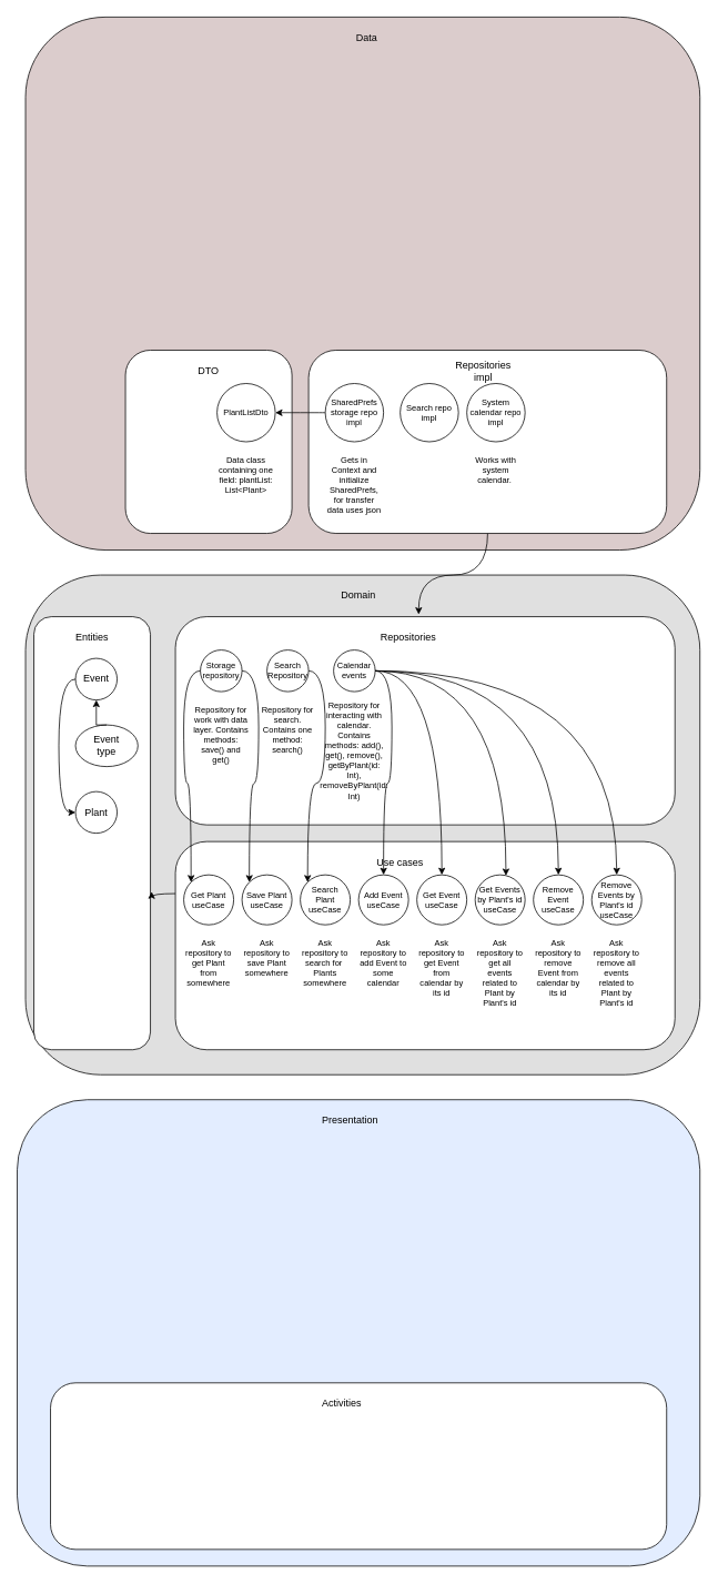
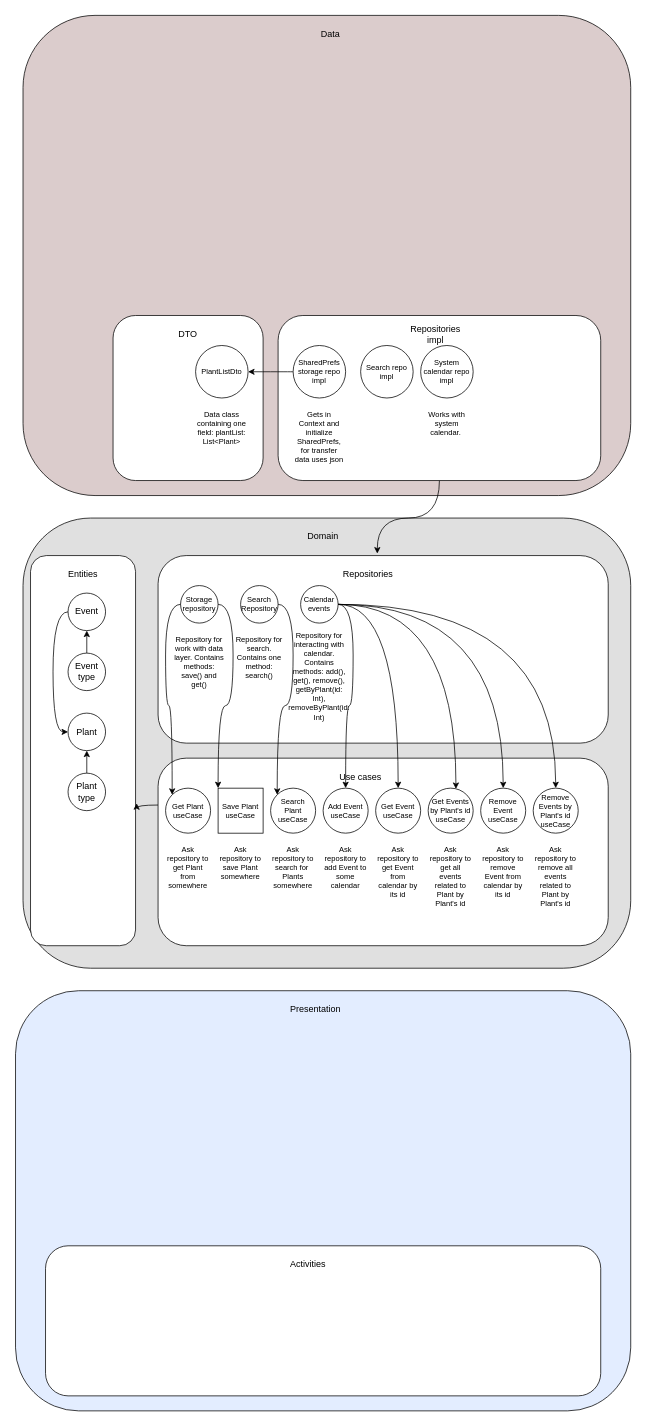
  <mxCell id="0" />
  <mxCell id="1" parent="0" />
  <mxCell id="2" value="" style="rounded=1;whiteSpace=wrap;html=1;fillColor=#E0E0E0;" vertex="1" parent="1"><mxGeometry x="30" y="690" width="810" height="600" as="geometry" /></mxCell>
  <mxCell id="3" value="" style="rounded=1;whiteSpace=wrap;html=1;fillColor=default;fontColor=#333333;strokeColor=#000000;strokeWidth=1;" vertex="1" parent="1"><mxGeometry x="40" y="740" width="140" height="520" as="geometry" /></mxCell>
  <mxCell id="4" value="Entities" style="text;html=1;strokeColor=none;fillColor=none;align=center;verticalAlign=middle;whiteSpace=wrap;rounded=0;" vertex="1" parent="1"><mxGeometry x="80" width="60" height="30" as="geometry" y="750" /></mxCell>
  <mxCell id="5" value="" style="rounded=1;whiteSpace=wrap;html=1;fillColor=#E3EDFF;" vertex="1" parent="1"><mxGeometry x="20" y="1320" width="820" height="560" as="geometry" /></mxCell>
  <mxCell id="6" value="" style="rounded=1;whiteSpace=wrap;html=1;fillColor=#dbcccc;" vertex="1" parent="1"><mxGeometry x="30" y="20" width="810" height="640" as="geometry" /></mxCell>
  <mxCell id="7" value="Data" style="text;html=1;strokeColor=none;fillColor=none;align=center;verticalAlign=middle;whiteSpace=wrap;rounded=0;" vertex="1" parent="1"><mxGeometry x="410" y="30" width="60" height="30" as="geometry" /></mxCell>
  <mxCell id="8" value="Presentation&lt;br&gt;" style="text;html=1;strokeColor=none;fillColor=none;align=center;verticalAlign=middle;whiteSpace=wrap;rounded=0;" vertex="1" parent="1"><mxGeometry x="390" y="1330" width="60" height="30" as="geometry" /></mxCell>
  <mxCell id="9" value="Plant" style="ellipse;whiteSpace=wrap;html=1;aspect=fixed;fillColor=none;" vertex="1" parent="1"><mxGeometry x="90" y="950" width="50" height="50" as="geometry" /></mxCell>
  <mxCell id="10" style="edgeStyle=orthogonalEdgeStyle;curved=1;rounded=0;orthogonalLoop=1;jettySize=auto;html=1;exitX=0;exitY=0.5;exitDx=0;exitDy=0;entryX=0;entryY=0.5;entryDx=0;entryDy=0;" edge="1" parent="1" source="11" target="9"><mxGeometry relative="1" as="geometry" /></mxCell>
  <mxCell id="11" value="Event" style="ellipse;whiteSpace=wrap;html=1;aspect=fixed;fillColor=none;" vertex="1" parent="1"><mxGeometry x="90" y="790" width="50" height="50" as="geometry" /></mxCell>
  <mxCell id="12" style="edgeStyle=orthogonalEdgeStyle;rounded=0;orthogonalLoop=1;jettySize=auto;html=1;exitX=0.5;exitY=0;exitDx=0;exitDy=0;entryX=0.5;entryY=1;entryDx=0;entryDy=0;" edge="1" parent="1" source="13" target="11"><mxGeometry relative="1" as="geometry" /></mxCell>
- <mxCell id="13" value="Event&lt;br&gt;type" style="ellipse;whiteSpace=wrap;html=1;aspect=fixed;fillColor=none;" vertex="1" parent="1"><mxGeometry x="90" y="870" width="75" height="50" as="geometry" /></mxCell>
+ <mxCell id="13" value="Event&lt;br&gt;type" style="ellipse;whiteSpace=wrap;html=1;aspect=fixed;fillColor=none;" vertex="1" parent="1"><mxGeometry x="90" y="870" width="50" height="50" as="geometry" /></mxCell>
+ <mxCell id="14" style="edgeStyle=orthogonalEdgeStyle;rounded=0;orthogonalLoop=1;jettySize=auto;html=1;exitX=0.5;exitY=0;exitDx=0;exitDy=0;entryX=0.5;entryY=1;entryDx=0;entryDy=0;" edge="1" parent="1" source="15" target="9"><mxGeometry relative="1" as="geometry" /></mxCell>
+ <mxCell id="15" value="Plant&lt;br&gt;type" style="ellipse;whiteSpace=wrap;html=1;aspect=fixed;fillColor=none;" vertex="1" parent="1"><mxGeometry x="90" y="1030" width="50" height="50" as="geometry" /></mxCell>
  <mxCell id="16" style="edgeStyle=orthogonalEdgeStyle;curved=1;rounded=0;orthogonalLoop=1;jettySize=auto;html=1;exitX=0;exitY=0.25;exitDx=0;exitDy=0;entryX=1.011;entryY=0.635;entryDx=0;entryDy=0;entryPerimeter=0;" edge="1" parent="1" source="17" target="3"><mxGeometry relative="1" as="geometry" /></mxCell>
  <mxCell id="17" value="" style="rounded=1;whiteSpace=wrap;html=1;fillColor=default;" vertex="1" parent="1"><mxGeometry x="210" y="1010" width="600" height="250" as="geometry" /></mxCell>
  <mxCell id="18" value="Use cases" style="text;html=1;strokeColor=none;fillColor=none;align=center;verticalAlign=middle;whiteSpace=wrap;rounded=0;" vertex="1" parent="1"><mxGeometry x="450" y="1020" width="60" height="30" as="geometry" /></mxCell>
  <mxCell id="19" value="" style="rounded=1;whiteSpace=wrap;html=1;fillColor=default;" vertex="1" parent="1"><mxGeometry x="210" y="740" width="600" height="250" as="geometry" /></mxCell>
  <mxCell id="20" value="Repositories" style="text;html=1;strokeColor=none;fillColor=none;align=center;verticalAlign=middle;whiteSpace=wrap;rounded=0;" vertex="1" parent="1"><mxGeometry x="460" width="60" height="30" as="geometry" y="750" /></mxCell>
  <mxCell id="21" value="Get Plant useCase" style="ellipse;whiteSpace=wrap;html=1;aspect=fixed;fillColor=none;fontSize=10;spacing=2;" vertex="1" parent="1"><mxGeometry x="220" y="1050" width="60" height="60" as="geometry" /></mxCell>
  <mxCell id="22" value="Search Plant useCase" style="ellipse;whiteSpace=wrap;html=1;aspect=fixed;fillColor=none;fontSize=10;spacing=3;" vertex="1" parent="1"><mxGeometry x="360" y="1050" width="60" height="60" as="geometry" /></mxCell>
- <mxCell id="23" value="Save Plant useCase" style="ellipse;whiteSpace=wrap;html=1;aspect=fixed;fillColor=none;fontSize=10;spacing=2;" vertex="1" parent="1"><mxGeometry x="290" y="1050" width="60" height="60" as="geometry" /></mxCell>
+ <mxCell id="23" value="Save Plant useCase" style="whiteSpace=wrap;html=1;aspect=fixed;fillColor=none;fontSize=10;spacing=2;rounded=0;" vertex="1" parent="1"><mxGeometry x="290" y="1050" width="60" height="60" as="geometry" /></mxCell>
  <mxCell id="24" value="Add Event useCase" style="ellipse;whiteSpace=wrap;html=1;aspect=fixed;fillColor=none;fontSize=10;spacing=3;" vertex="1" parent="1"><mxGeometry x="430" y="1050" width="60" height="60" as="geometry" /></mxCell>
  <mxCell id="25" value="Get Event useCase" style="ellipse;whiteSpace=wrap;html=1;aspect=fixed;fillColor=none;fontSize=10;" vertex="1" parent="1"><mxGeometry x="500" y="1050" width="60" height="60" as="geometry" /></mxCell>
  <mxCell id="26" value="Ask repository to get Plant from somewhere" style="text;html=1;strokeColor=none;fillColor=none;align=center;verticalAlign=top;whiteSpace=wrap;rounded=0;fontSize=10;" vertex="1" parent="1"><mxGeometry x="220" y="1120" width="60" height="120" as="geometry" /></mxCell>
  <mxCell id="27" value="Ask repository to search for&amp;nbsp; Plants somewhere" style="text;html=1;strokeColor=none;fillColor=none;align=center;verticalAlign=top;whiteSpace=wrap;rounded=0;fontSize=10;" vertex="1" parent="1"><mxGeometry x="360" y="1120" width="60" height="130" as="geometry" /></mxCell>
  <mxCell id="28" style="edgeStyle=orthogonalEdgeStyle;curved=1;rounded=0;orthogonalLoop=1;jettySize=auto;html=1;exitX=0;exitY=0.5;exitDx=0;exitDy=0;entryX=0;entryY=0;entryDx=0;entryDy=0;" edge="1" parent="1" source="30" target="21"><mxGeometry relative="1" as="geometry" /></mxCell>
  <mxCell id="29" style="edgeStyle=orthogonalEdgeStyle;curved=1;rounded=0;orthogonalLoop=1;jettySize=auto;html=1;exitX=1;exitY=0.5;exitDx=0;exitDy=0;entryX=0;entryY=0;entryDx=0;entryDy=0;" edge="1" parent="1" source="30" target="23"><mxGeometry relative="1" as="geometry" /></mxCell>
  <mxCell id="30" value="Storage repository" style="ellipse;whiteSpace=wrap;html=1;aspect=fixed;fillColor=none;fontSize=10;" vertex="1" parent="1"><mxGeometry x="240" y="780" width="50" height="50" as="geometry" /></mxCell>
  <mxCell id="31" style="edgeStyle=orthogonalEdgeStyle;curved=1;rounded=0;orthogonalLoop=1;jettySize=auto;html=1;exitX=1;exitY=0.5;exitDx=0;exitDy=0;entryX=0;entryY=0;entryDx=0;entryDy=0;" edge="1" parent="1" source="32" target="22"><mxGeometry relative="1" as="geometry" /></mxCell>
  <mxCell id="32" value="Search Repository" style="ellipse;whiteSpace=wrap;html=1;aspect=fixed;fillColor=none;fontSize=10;verticalAlign=middle;" vertex="1" parent="1"><mxGeometry x="320" y="780" width="50" height="50" as="geometry" /></mxCell>
  <mxCell id="33" value="Ask repository to save Plant somewhere" style="text;html=1;strokeColor=none;fillColor=none;align=center;verticalAlign=top;whiteSpace=wrap;rounded=0;fontSize=10;" vertex="1" parent="1"><mxGeometry x="290" y="1120" width="60" height="130" as="geometry" /></mxCell>
  <mxCell id="34" value="Repository for work with data layer. Contains methods: save() and get()" style="text;html=1;strokeColor=none;fillColor=none;align=center;verticalAlign=top;whiteSpace=wrap;rounded=0;fontSize=10;" vertex="1" parent="1"><mxGeometry x="230" y="840" width="70" height="80" as="geometry" /></mxCell>
  <mxCell id="35" value="Repository for search. Contains one method: search()" style="text;html=1;strokeColor=none;fillColor=none;align=center;verticalAlign=top;whiteSpace=wrap;rounded=0;fontSize=10;" vertex="1" parent="1"><mxGeometry x="310" y="840" width="70" height="80" as="geometry" /></mxCell>
  <mxCell id="36" value="Domain" style="text;html=1;strokeColor=none;fillColor=none;align=center;verticalAlign=middle;whiteSpace=wrap;rounded=0;" vertex="1" parent="1"><mxGeometry x="400" y="700" width="60" height="30" as="geometry" /></mxCell>
  <mxCell id="37" value="" style="rounded=1;whiteSpace=wrap;html=1;fillColor=default;" vertex="1" parent="1"><mxGeometry x="60" y="1660" width="740" height="200" as="geometry" /></mxCell>
  <mxCell id="38" value="Activities" style="text;html=1;strokeColor=none;fillColor=none;align=center;verticalAlign=middle;whiteSpace=wrap;rounded=0;" vertex="1" parent="1"><mxGeometry x="380" y="1670" width="60" height="30" as="geometry" /></mxCell>
  <mxCell id="39" style="edgeStyle=orthogonalEdgeStyle;curved=1;rounded=0;orthogonalLoop=1;jettySize=auto;html=1;exitX=0.5;exitY=1;exitDx=0;exitDy=0;entryX=0.487;entryY=-0.011;entryDx=0;entryDy=0;entryPerimeter=0;" edge="1" parent="1" source="40" target="19"><mxGeometry relative="1" as="geometry" /></mxCell>
  <mxCell id="40" value="" style="rounded=1;whiteSpace=wrap;html=1;" vertex="1" parent="1"><mxGeometry x="370" y="420" width="430" height="220" as="geometry" /></mxCell>
  <mxCell id="41" value="SharedPrefs storage repo impl" style="ellipse;whiteSpace=wrap;html=1;aspect=fixed;spacing=2;fontSize=10;" vertex="1" parent="1"><mxGeometry x="390" y="460" width="70" height="70" as="geometry" /></mxCell>
  <mxCell id="42" value="Search repo impl" style="ellipse;whiteSpace=wrap;html=1;aspect=fixed;fontSize=10;" vertex="1" parent="1"><mxGeometry x="480" y="460" width="70" height="70" as="geometry" /></mxCell>
  <mxCell id="43" value="Repositories impl" style="text;html=1;strokeColor=none;fillColor=none;align=center;verticalAlign=middle;whiteSpace=wrap;rounded=0;" vertex="1" parent="1"><mxGeometry x="550" y="430" width="60" height="30" as="geometry" /></mxCell>
  <mxCell id="44" style="edgeStyle=orthogonalEdgeStyle;curved=1;rounded=0;orthogonalLoop=1;jettySize=auto;html=1;exitX=1;exitY=0.5;exitDx=0;exitDy=0;entryX=0.5;entryY=0;entryDx=0;entryDy=0;" edge="1" parent="1" source="49" target="24"><mxGeometry relative="1" as="geometry" /></mxCell>
  <mxCell id="45" style="edgeStyle=orthogonalEdgeStyle;curved=1;rounded=0;orthogonalLoop=1;jettySize=auto;html=1;exitX=1;exitY=0.5;exitDx=0;exitDy=0;entryX=0.5;entryY=0;entryDx=0;entryDy=0;" edge="1" parent="1" source="49" target="25"><mxGeometry relative="1" as="geometry" /></mxCell>
  <mxCell id="46" style="edgeStyle=orthogonalEdgeStyle;curved=1;rounded=0;orthogonalLoop=1;jettySize=auto;html=1;exitX=1;exitY=0.5;exitDx=0;exitDy=0;entryX=0.617;entryY=0.017;entryDx=0;entryDy=0;entryPerimeter=0;" edge="1" parent="1" source="49" target="53"><mxGeometry relative="1" as="geometry" /></mxCell>
  <mxCell id="47" style="edgeStyle=orthogonalEdgeStyle;curved=1;rounded=0;orthogonalLoop=1;jettySize=auto;html=1;exitX=1;exitY=0.5;exitDx=0;exitDy=0;entryX=0.5;entryY=0;entryDx=0;entryDy=0;" edge="1" parent="1" source="49" target="55"><mxGeometry relative="1" as="geometry" /></mxCell>
  <mxCell id="48" style="edgeStyle=orthogonalEdgeStyle;curved=1;rounded=0;orthogonalLoop=1;jettySize=auto;html=1;exitX=1;exitY=0.5;exitDx=0;exitDy=0;" edge="1" parent="1" source="49" target="57"><mxGeometry relative="1" as="geometry" /></mxCell>
  <mxCell id="49" value="Calendar events" style="ellipse;whiteSpace=wrap;html=1;aspect=fixed;fillColor=none;fontSize=10;" vertex="1" parent="1"><mxGeometry x="400" y="780" width="50" height="50" as="geometry" /></mxCell>
  <mxCell id="50" value="Repository for interacting with calendar. Contains methods: add(),&lt;br&gt;get(), remove(), getByPlant(id: Int), removeByPlant(id: Int)" style="text;html=1;strokeColor=none;fillColor=none;align=center;verticalAlign=top;whiteSpace=wrap;rounded=0;fontSize=10;spacing=7;" vertex="1" parent="1"><mxGeometry x="390" y="830" width="70" height="150" as="geometry" /></mxCell>
  <mxCell id="51" value="Ask repository to get Event from calendar by its id" style="text;html=1;strokeColor=none;fillColor=none;align=center;verticalAlign=top;whiteSpace=wrap;rounded=0;fontSize=10;" vertex="1" parent="1"><mxGeometry x="500" y="1120" width="60" height="130" as="geometry" /></mxCell>
  <mxCell id="52" value="Ask repository to add Event to some calendar" style="text;html=1;strokeColor=none;fillColor=none;align=center;verticalAlign=top;whiteSpace=wrap;rounded=0;fontSize=10;" vertex="1" parent="1"><mxGeometry x="430" y="1120" width="60" height="130" as="geometry" /></mxCell>
  <mxCell id="53" value="Get Events by Plant's id useCase" style="ellipse;whiteSpace=wrap;html=1;aspect=fixed;fillColor=none;fontSize=10;" vertex="1" parent="1"><mxGeometry x="570" y="1050" width="60" height="60" as="geometry" /></mxCell>
  <mxCell id="54" value="Ask repository to get all events related to Plant by Plant's id" style="text;html=1;strokeColor=none;fillColor=none;align=center;verticalAlign=top;whiteSpace=wrap;rounded=0;fontSize=10;" vertex="1" parent="1"><mxGeometry x="570" y="1120" width="60" height="130" as="geometry" /></mxCell>
  <mxCell id="55" value="Remove Event useCase" style="ellipse;whiteSpace=wrap;html=1;aspect=fixed;fillColor=none;fontSize=10;" vertex="1" parent="1"><mxGeometry x="640" y="1050" width="60" height="60" as="geometry" /></mxCell>
  <mxCell id="56" value="Ask repository to remove Event from calendar by its id" style="text;html=1;strokeColor=none;fillColor=none;align=center;verticalAlign=top;whiteSpace=wrap;rounded=0;fontSize=10;" vertex="1" parent="1"><mxGeometry x="640" y="1120" width="60" height="130" as="geometry" /></mxCell>
  <mxCell id="57" value="Remove Events by Plant's id useCase" style="ellipse;whiteSpace=wrap;html=1;aspect=fixed;fillColor=none;fontSize=10;" vertex="1" parent="1"><mxGeometry x="710" y="1050" width="60" height="60" as="geometry" /></mxCell>
  <mxCell id="58" value="Ask repository to remove all events related to Plant by Plant's id" style="text;html=1;strokeColor=none;fillColor=none;align=center;verticalAlign=top;whiteSpace=wrap;rounded=0;fontSize=10;" vertex="1" parent="1"><mxGeometry x="710" y="1120" width="60" height="130" as="geometry" /></mxCell>
  <mxCell id="59" value="Gets in Context and initialize SharedPrefs, for transfer data uses json" style="text;html=1;strokeColor=none;fillColor=none;align=center;verticalAlign=top;whiteSpace=wrap;rounded=0;fontSize=10;" vertex="1" parent="1"><mxGeometry x="390" y="540" width="70" height="80" as="geometry" /></mxCell>
  <mxCell id="60" value="" style="rounded=1;whiteSpace=wrap;html=1;" vertex="1" parent="1"><mxGeometry x="150" y="420" width="200" height="220" as="geometry" /></mxCell>
  <mxCell id="61" value="DTO" style="text;html=1;strokeColor=none;fillColor=none;align=center;verticalAlign=middle;whiteSpace=wrap;rounded=0;" vertex="1" parent="1"><mxGeometry x="220" y="430" width="60" height="30" as="geometry" /></mxCell>
  <mxCell id="62" value="PlantListDto" style="ellipse;whiteSpace=wrap;html=1;aspect=fixed;spacing=2;fontSize=10;" vertex="1" parent="1"><mxGeometry x="260" y="460" width="70" height="70" as="geometry" /></mxCell>
  <mxCell id="63" value="Data class containing one field: plantList: List&amp;lt;Plant&amp;gt;" style="text;html=1;strokeColor=none;fillColor=none;align=center;verticalAlign=top;whiteSpace=wrap;rounded=0;fontSize=10;" vertex="1" parent="1"><mxGeometry x="260" y="540" width="70" height="80" as="geometry" /></mxCell>
  <mxCell id="64" style="edgeStyle=orthogonalEdgeStyle;curved=1;rounded=0;orthogonalLoop=1;jettySize=auto;html=1;exitX=0;exitY=0.5;exitDx=0;exitDy=0;entryX=1;entryY=0.5;entryDx=0;entryDy=0;" edge="1" parent="1" source="41" target="62"><mxGeometry relative="1" as="geometry" /></mxCell>
  <mxCell id="65" value="System calendar repo impl" style="ellipse;whiteSpace=wrap;html=1;aspect=fixed;fontSize=10;" vertex="1" parent="1"><mxGeometry x="560" y="460" width="70" height="70" as="geometry" /></mxCell>
  <mxCell id="66" value="Works with system calendar.&amp;nbsp;" style="text;html=1;strokeColor=none;fillColor=none;align=center;verticalAlign=top;whiteSpace=wrap;rounded=0;fontSize=10;" vertex="1" parent="1"><mxGeometry x="560" y="540" width="70" height="80" as="geometry" /></mxCell>
